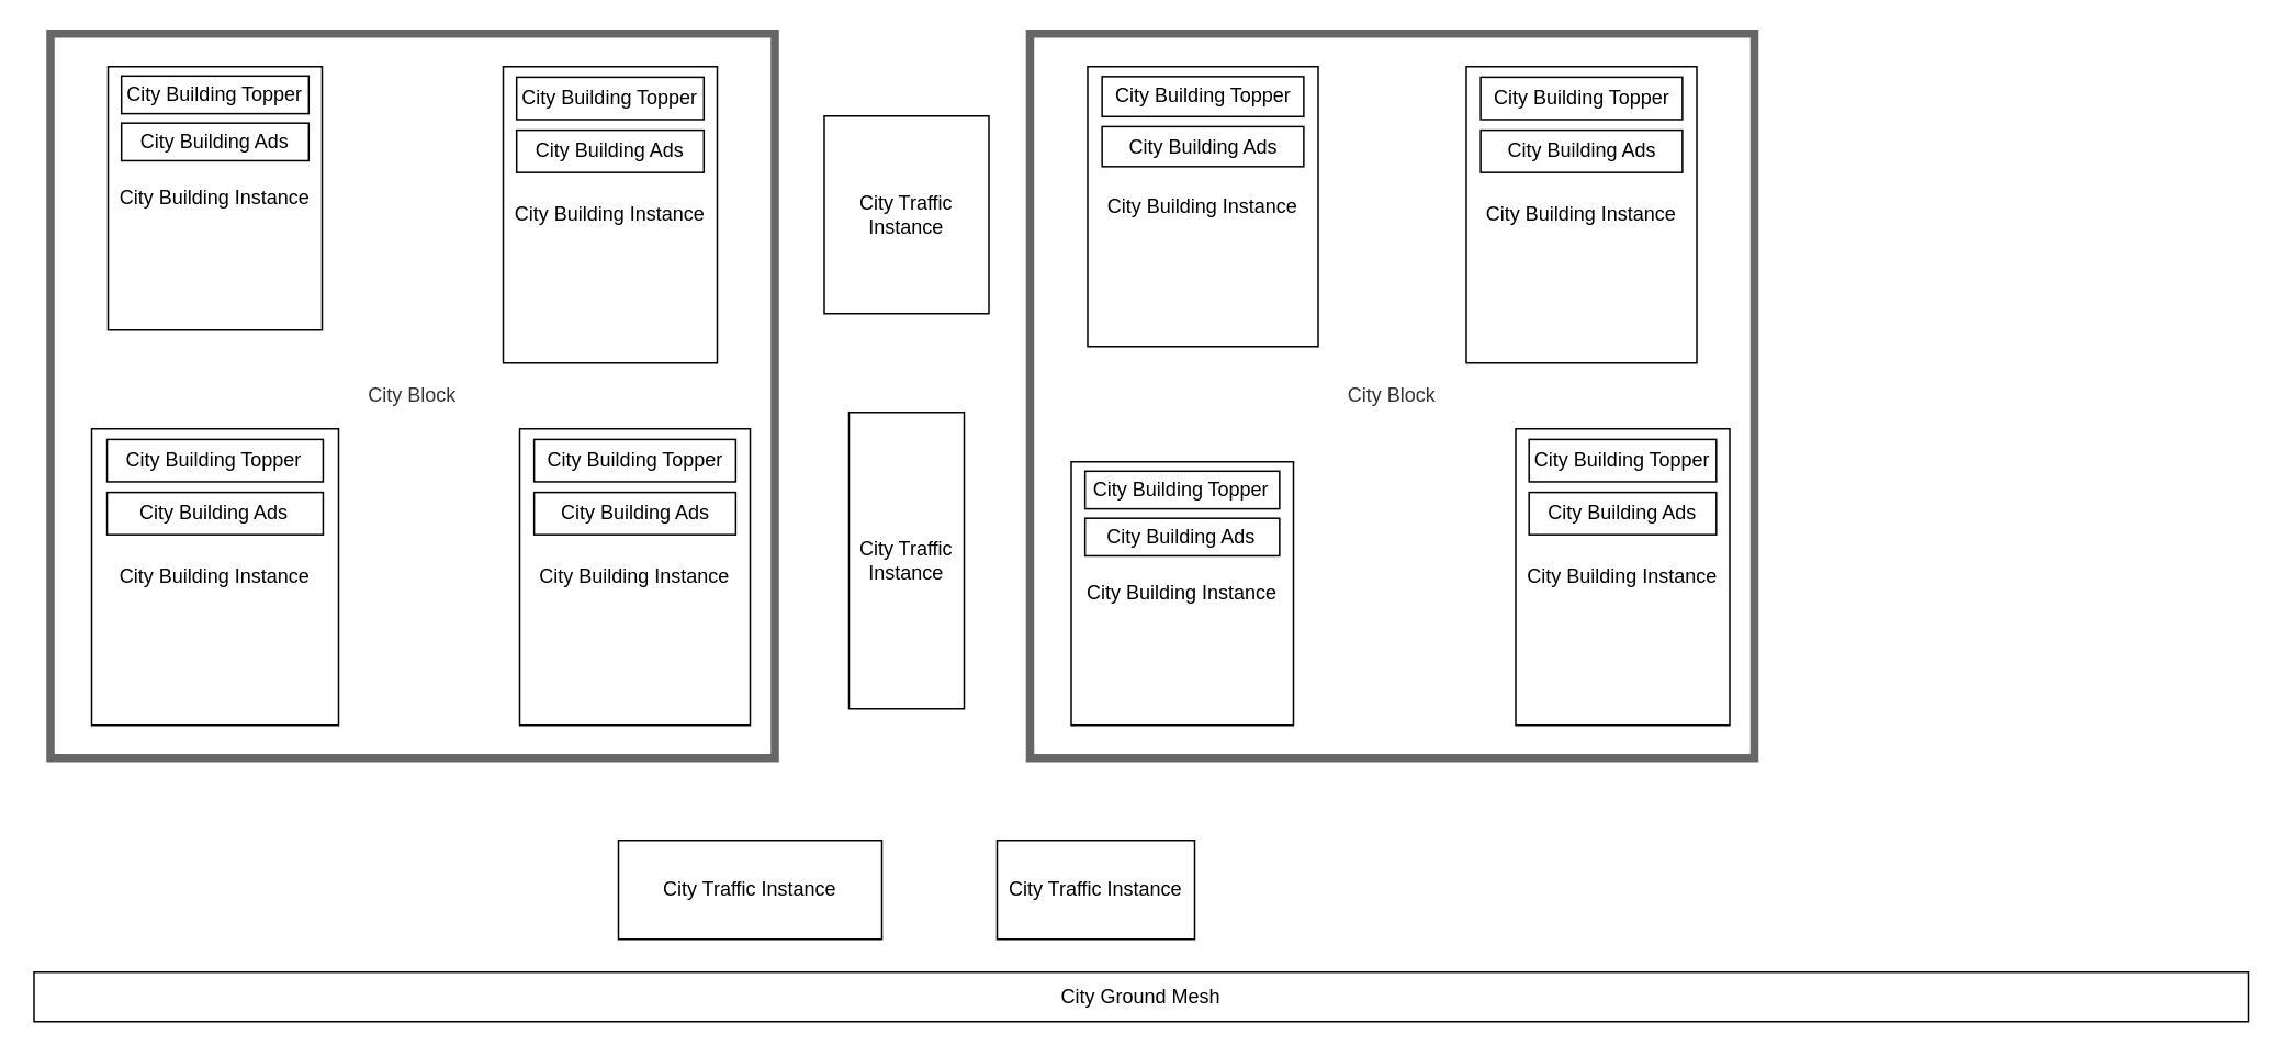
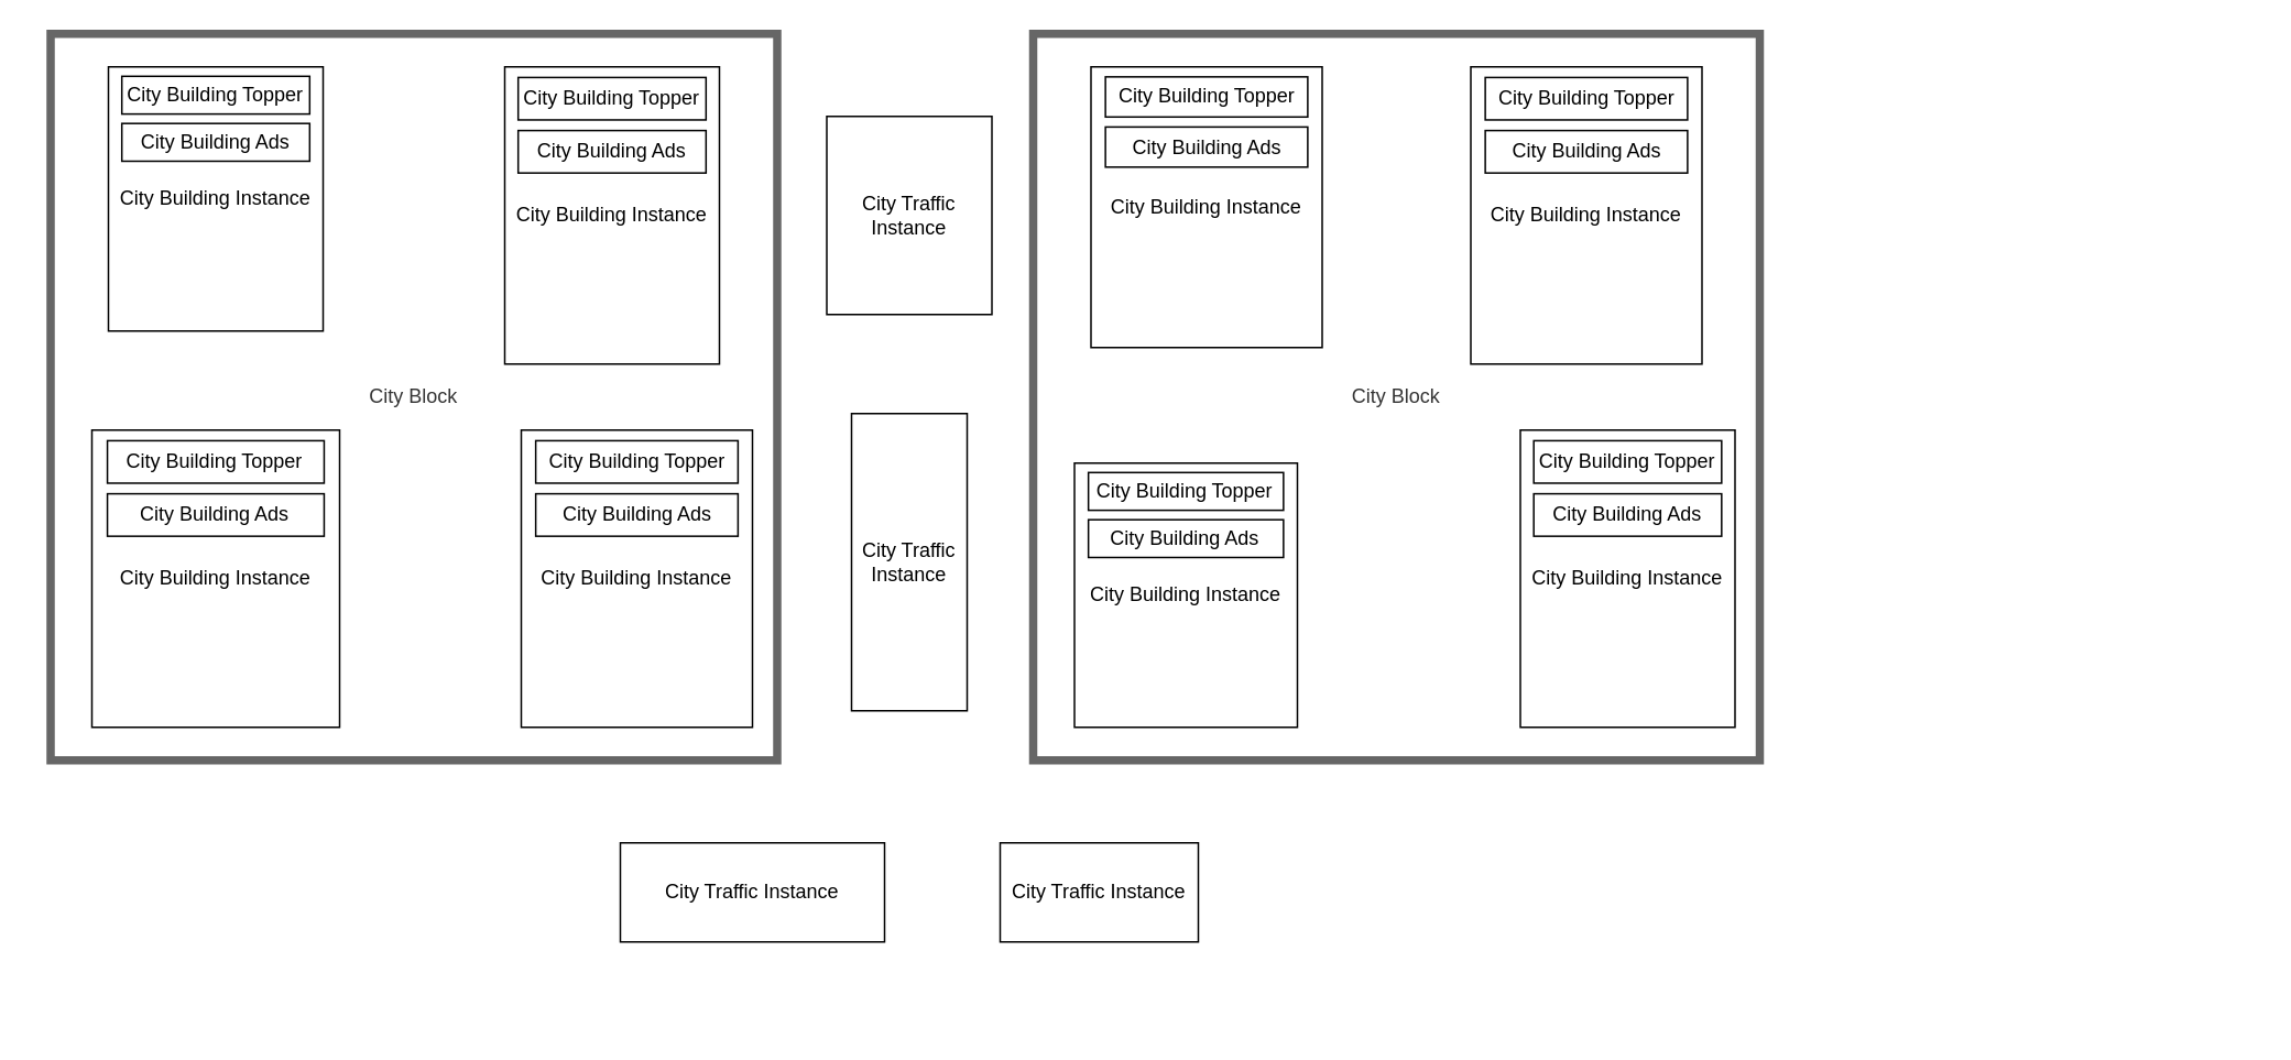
  <mxCell id="0" />
  <mxCell id="1" parent="0" />
  <mxCell id="2" value="City Block" style="whiteSpace=wrap;html=1;aspect=fixed;fillColor=none;fontColor=#333333;strokeColor=#666666;strokeWidth=5;" vertex="1" parent="1"><mxGeometry x="30" y="20" width="440" height="440" as="geometry" /></mxCell>
- <mxCell id="3" value="City&lt;span style=&quot;background-color: initial;&quot;&gt;&amp;nbsp;Ground Mesh&lt;/span&gt;" style="rounded=0;whiteSpace=wrap;html=1;" vertex="1" parent="1"><mxGeometry x="20" y="590" width="1345" height="30" as="geometry" /></mxCell>
  <mxCell id="4" value="" style="group" vertex="1" connectable="0" parent="1"><mxGeometry x="55" y="260" width="150" height="180" as="geometry" /></mxCell>
  <mxCell id="5" value="City Building Instance" style="rounded=0;whiteSpace=wrap;html=1;" vertex="1" parent="4"><mxGeometry width="150" height="180" as="geometry" /></mxCell>
  <mxCell id="6" value="City Building Ads" style="rounded=0;whiteSpace=wrap;html=1;" vertex="1" parent="4"><mxGeometry x="9.375" y="38.571" width="131.25" height="25.714" as="geometry" /></mxCell>
  <mxCell id="7" value="City Building Topper" style="rounded=0;whiteSpace=wrap;html=1;" vertex="1" parent="4"><mxGeometry x="9.375" y="6.429" width="131.25" height="25.714" as="geometry" /></mxCell>
  <mxCell id="8" value="D" style="group" vertex="1" connectable="0" parent="1"><mxGeometry x="315" y="260" width="140" height="180" as="geometry" /></mxCell>
  <mxCell id="9" value="City Building Instance" style="rounded=0;whiteSpace=wrap;html=1;" vertex="1" parent="8"><mxGeometry width="140" height="180" as="geometry" /></mxCell>
  <mxCell id="10" value="City Building Ads" style="rounded=0;whiteSpace=wrap;html=1;" vertex="1" parent="8"><mxGeometry x="8.75" y="38.571" width="122.5" height="25.714" as="geometry" /></mxCell>
  <mxCell id="11" value="City Building Topper" style="rounded=0;whiteSpace=wrap;html=1;" vertex="1" parent="8"><mxGeometry x="8.75" y="6.429" width="122.5" height="25.714" as="geometry" /></mxCell>
  <mxCell id="12" value="" style="group" vertex="1" connectable="0" parent="1"><mxGeometry x="65" y="40" width="130" height="160" as="geometry" /></mxCell>
  <mxCell id="13" value="City Building Instance" style="rounded=0;whiteSpace=wrap;html=1;" vertex="1" parent="12"><mxGeometry width="130" height="160" as="geometry" /></mxCell>
  <mxCell id="14" value="City Building Ads" style="rounded=0;whiteSpace=wrap;html=1;" vertex="1" parent="12"><mxGeometry x="8.125" y="34.286" width="113.75" height="22.857" as="geometry" /></mxCell>
  <mxCell id="15" value="City Building Topper" style="rounded=0;whiteSpace=wrap;html=1;" vertex="1" parent="12"><mxGeometry x="8.125" y="5.714" width="113.75" height="22.857" as="geometry" /></mxCell>
  <mxCell id="16" value="" style="group" vertex="1" connectable="0" parent="1"><mxGeometry x="305" y="40" width="130" height="180" as="geometry" /></mxCell>
  <mxCell id="17" value="City Building Instance" style="rounded=0;whiteSpace=wrap;html=1;" vertex="1" parent="16"><mxGeometry width="130" height="180" as="geometry" /></mxCell>
  <mxCell id="18" value="City Building Ads" style="rounded=0;whiteSpace=wrap;html=1;" vertex="1" parent="16"><mxGeometry x="8.125" y="38.571" width="113.75" height="25.714" as="geometry" /></mxCell>
  <mxCell id="19" value="City Building Topper" style="rounded=0;whiteSpace=wrap;html=1;" vertex="1" parent="16"><mxGeometry x="8.125" y="6.429" width="113.75" height="25.714" as="geometry" /></mxCell>
  <mxCell id="20" value="City Block" style="whiteSpace=wrap;html=1;aspect=fixed;fillColor=none;fontColor=#333333;strokeColor=#666666;strokeWidth=5;" vertex="1" parent="1"><mxGeometry x="625" y="20" width="440" height="440" as="geometry" /></mxCell>
  <mxCell id="21" value="" style="group" vertex="1" connectable="0" parent="1"><mxGeometry x="650" y="280" width="135" height="160" as="geometry" /></mxCell>
  <mxCell id="22" value="City Building Instance" style="rounded=0;whiteSpace=wrap;html=1;" vertex="1" parent="21"><mxGeometry width="135" height="160" as="geometry" /></mxCell>
  <mxCell id="23" value="City Building Ads" style="rounded=0;whiteSpace=wrap;html=1;" vertex="1" parent="21"><mxGeometry x="8.438" y="34.286" width="118.125" height="22.857" as="geometry" /></mxCell>
  <mxCell id="24" value="City Building Topper" style="rounded=0;whiteSpace=wrap;html=1;" vertex="1" parent="21"><mxGeometry x="8.438" y="5.714" width="118.125" height="22.857" as="geometry" /></mxCell>
  <mxCell id="25" value="D" style="group" vertex="1" connectable="0" parent="1"><mxGeometry x="920" y="260" width="130" height="180" as="geometry" /></mxCell>
  <mxCell id="26" value="City Building Instance" style="rounded=0;whiteSpace=wrap;html=1;" vertex="1" parent="25"><mxGeometry width="130" height="180" as="geometry" /></mxCell>
  <mxCell id="27" value="City Building Ads" style="rounded=0;whiteSpace=wrap;html=1;" vertex="1" parent="25"><mxGeometry x="8.125" y="38.571" width="113.75" height="25.714" as="geometry" /></mxCell>
  <mxCell id="28" value="City Building Topper" style="rounded=0;whiteSpace=wrap;html=1;" vertex="1" parent="25"><mxGeometry x="8.125" y="6.429" width="113.75" height="25.714" as="geometry" /></mxCell>
  <mxCell id="29" value="" style="group" vertex="1" connectable="0" parent="1"><mxGeometry x="660" y="40" width="140" height="170" as="geometry" /></mxCell>
  <mxCell id="30" value="City Building Instance" style="rounded=0;whiteSpace=wrap;html=1;" vertex="1" parent="29"><mxGeometry width="140" height="170" as="geometry" /></mxCell>
  <mxCell id="31" value="City Building Ads" style="rounded=0;whiteSpace=wrap;html=1;" vertex="1" parent="29"><mxGeometry x="8.75" y="36.429" width="122.5" height="24.286" as="geometry" /></mxCell>
  <mxCell id="32" value="City Building Topper" style="rounded=0;whiteSpace=wrap;html=1;" vertex="1" parent="29"><mxGeometry x="8.75" y="6.071" width="122.5" height="24.286" as="geometry" /></mxCell>
  <mxCell id="33" value="" style="group" vertex="1" connectable="0" parent="1"><mxGeometry x="890" y="40" width="140" height="180" as="geometry" /></mxCell>
  <mxCell id="34" value="City Building Instance" style="rounded=0;whiteSpace=wrap;html=1;" vertex="1" parent="33"><mxGeometry width="140" height="180" as="geometry" /></mxCell>
  <mxCell id="35" value="City Building Ads" style="rounded=0;whiteSpace=wrap;html=1;" vertex="1" parent="33"><mxGeometry x="8.75" y="38.571" width="122.5" height="25.714" as="geometry" /></mxCell>
  <mxCell id="36" value="City Building Topper" style="rounded=0;whiteSpace=wrap;html=1;" vertex="1" parent="33"><mxGeometry x="8.75" y="6.429" width="122.5" height="25.714" as="geometry" /></mxCell>
  <mxCell id="37" value="City Traffic Instance" style="rounded=0;whiteSpace=wrap;html=1;" vertex="1" parent="1"><mxGeometry x="375" y="510" width="160" height="60" as="geometry" /></mxCell>
  <mxCell id="38" value="City Traffic Instance" style="rounded=0;whiteSpace=wrap;html=1;" vertex="1" parent="1"><mxGeometry x="605" y="510" width="120" height="60" as="geometry" /></mxCell>
  <mxCell id="39" value="City Traffic Instance" style="rounded=0;whiteSpace=wrap;html=1;" vertex="1" parent="1"><mxGeometry x="515" y="250" width="70" height="180" as="geometry" /></mxCell>
  <mxCell id="40" value="City Traffic Instance" style="rounded=0;whiteSpace=wrap;html=1;" vertex="1" parent="1"><mxGeometry x="500" y="70" width="100" height="120" as="geometry" /></mxCell>
